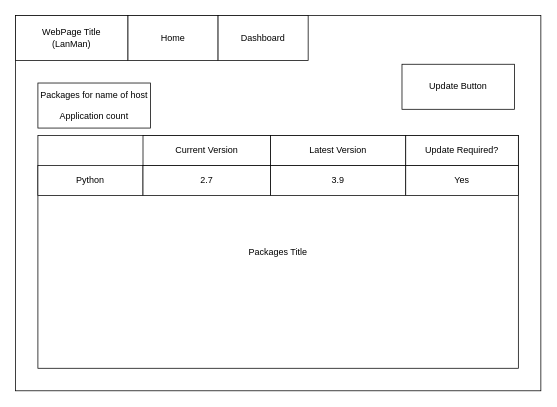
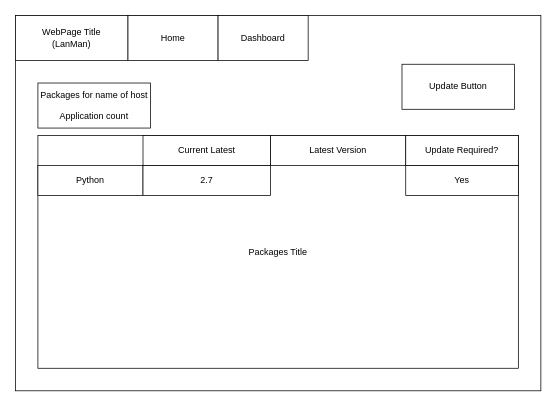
  <mxCell id="0" />
  <mxCell id="1" parent="0" />
  <mxCell id="2" value="" style="rounded=0;whiteSpace=wrap;html=1;fillColor=default;strokeColor=default;fontColor=default;" parent="1" vertex="1"><mxGeometry x="20" y="20" width="700" height="500" as="geometry" /></mxCell>
  <mxCell id="3" value="WebPage Title&lt;br&gt;(LanMan)" style="rounded=0;whiteSpace=wrap;html=1;fontColor=default;strokeColor=default;fillColor=default;" parent="1" vertex="1"><mxGeometry x="20" y="20" width="150" height="60" as="geometry" /></mxCell>
  <mxCell id="4" value="Home" style="rounded=0;whiteSpace=wrap;html=1;fontColor=default;strokeColor=default;fillColor=default;" parent="1" vertex="1"><mxGeometry x="170" y="20" width="120" height="60" as="geometry" /></mxCell>
  <mxCell id="5" value="Dashboard" style="rounded=0;whiteSpace=wrap;html=1;fontColor=default;strokeColor=default;fillColor=default;" parent="1" vertex="1"><mxGeometry x="290" y="20" width="120" height="60" as="geometry" /></mxCell>
  <mxCell id="6" value="Packages Title" style="rounded=0;whiteSpace=wrap;html=1;fontColor=default;strokeColor=default;fillColor=default;" vertex="1" parent="1"><mxGeometry x="50" y="180" width="640" height="310" as="geometry" /></mxCell>
  <mxCell id="7" value="Packages for name of host&lt;br&gt;&lt;br&gt;Application count" style="rounded=0;whiteSpace=wrap;html=1;fontColor=default;strokeColor=default;fillColor=default;" vertex="1" parent="1"><mxGeometry x="50" y="110" width="150" height="60" as="geometry" /></mxCell>
  <mxCell id="8" value="Update Button" style="rounded=0;whiteSpace=wrap;html=1;fontColor=default;strokeColor=default;fillColor=default;" vertex="1" parent="1"><mxGeometry x="535" y="85" width="150" height="60" as="geometry" /></mxCell>
- <mxCell id="9" value="Current Version" style="rounded=0;whiteSpace=wrap;html=1;fontColor=default;strokeColor=default;fillColor=default;" vertex="1" parent="1"><mxGeometry x="190" y="180" width="170" height="40" as="geometry" /></mxCell>
+ <mxCell id="9" value="Current Latest" style="rounded=0;whiteSpace=wrap;html=1;fontColor=default;strokeColor=default;fillColor=default;" vertex="1" parent="1"><mxGeometry x="190" y="180" width="170" height="40" as="geometry" /></mxCell>
  <mxCell id="10" value="Latest Version" style="rounded=0;whiteSpace=wrap;html=1;fontColor=default;strokeColor=default;fillColor=default;" vertex="1" parent="1"><mxGeometry x="360" y="180" width="180" height="40" as="geometry" /></mxCell>
  <mxCell id="11" value="Update Required?" style="rounded=0;whiteSpace=wrap;html=1;fontColor=default;strokeColor=default;fillColor=default;" vertex="1" parent="1"><mxGeometry x="540" y="180" width="150" height="40" as="geometry" /></mxCell>
  <mxCell id="12" value="Python" style="rounded=0;whiteSpace=wrap;html=1;fontColor=default;strokeColor=default;fillColor=default;" vertex="1" parent="1"><mxGeometry x="50" y="220" width="140" height="40" as="geometry" /></mxCell>
  <mxCell id="13" value="2.7" style="rounded=0;whiteSpace=wrap;html=1;fontColor=default;strokeColor=default;fillColor=default;" vertex="1" parent="1"><mxGeometry x="190" y="220" width="170" height="40" as="geometry" /></mxCell>
- <mxCell id="14" value="3.9" style="rounded=0;whiteSpace=wrap;html=1;fontColor=default;strokeColor=default;fillColor=default;" vertex="1" parent="1"><mxGeometry x="360" y="220" width="180" height="40" as="geometry" /></mxCell>
  <mxCell id="15" value="Yes" style="rounded=0;whiteSpace=wrap;html=1;fontColor=default;strokeColor=default;fillColor=default;" vertex="1" parent="1"><mxGeometry x="540" y="220" width="150" height="40" as="geometry" /></mxCell>
